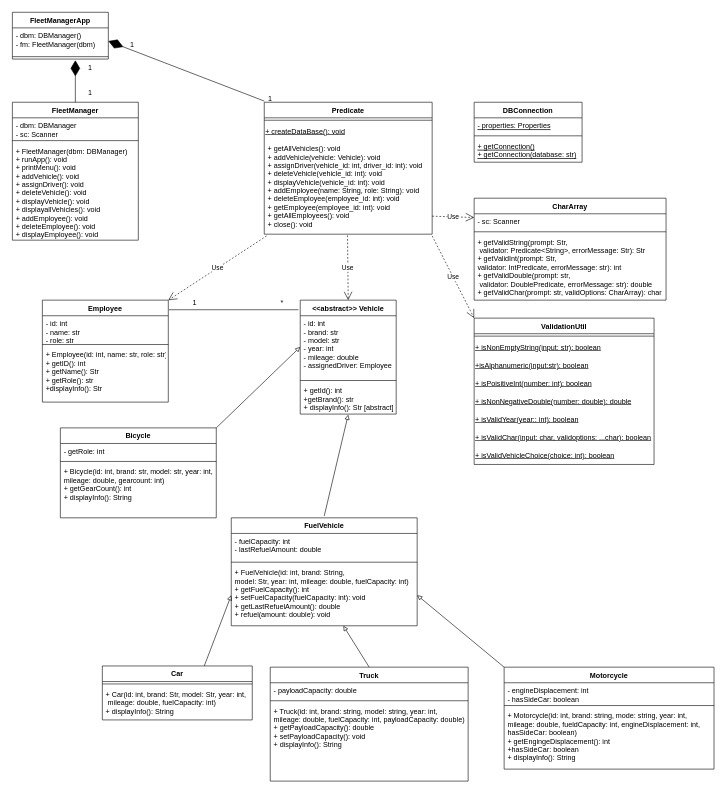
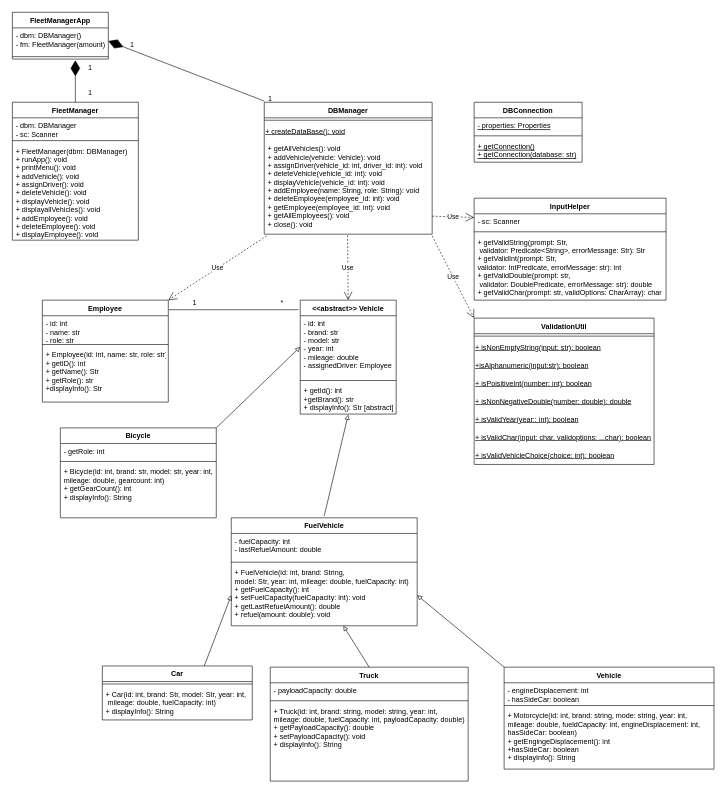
  <mxCell id="0" />
  <mxCell id="1" parent="0" />
- <mxCell id="2" value="CharArray" style="swimlane;fontStyle=1;align=center;verticalAlign=top;childLayout=stackLayout;horizontal=1;startSize=26;horizontalStack=0;resizeParent=1;resizeParentMax=0;resizeLast=0;collapsible=1;marginBottom=0;" vertex="1" parent="1"><mxGeometry x="790" y="330" width="320" height="170" as="geometry" /></mxCell>
+ <mxCell id="2" value="InputHelper" style="swimlane;fontStyle=1;align=center;verticalAlign=top;childLayout=stackLayout;horizontal=1;startSize=26;horizontalStack=0;resizeParent=1;resizeParentMax=0;resizeLast=0;collapsible=1;marginBottom=0;" vertex="1" parent="1"><mxGeometry x="790" y="330" width="320" height="170" as="geometry" /></mxCell>
  <mxCell id="3" value="- sc: Scanner" style="text;strokeColor=none;fillColor=none;align=left;verticalAlign=top;spacingLeft=4;spacingRight=4;overflow=hidden;rotatable=0;points=[[0,0.5],[1,0.5]];portConstraint=eastwest;" vertex="1" parent="2"><mxGeometry y="26" width="320" height="26" as="geometry" /></mxCell>
  <mxCell id="4" value="" style="line;strokeWidth=1;fillColor=none;align=left;verticalAlign=middle;spacingTop=-1;spacingLeft=3;spacingRight=3;rotatable=0;labelPosition=right;points=[];portConstraint=eastwest;" vertex="1" parent="2"><mxGeometry y="52" width="320" height="8" as="geometry" /></mxCell>
  <mxCell id="5" value="+ getValidString(prompt: Str,&#10; validator: Predicate&lt;String&gt;, errorMessage: Str): Str&#10;+ getValidInt(prompt: Str, &#10;validator: IntPredicate, errorMessage: str): int &#10;+ getValidDouble(prompt: str,&#10; validator: DoublePredicate, errorMessage: str): double&#10;+ getValidChar(prompt: str, validOptions: CharArray): char" style="text;strokeColor=none;fillColor=none;align=left;verticalAlign=top;spacingLeft=4;spacingRight=4;overflow=hidden;rotatable=0;points=[[0,0.5],[1,0.5]];portConstraint=eastwest;" vertex="1" parent="2"><mxGeometry y="60" width="320" height="110" as="geometry" /></mxCell>
- <mxCell id="6" value="Predicate" style="swimlane;fontStyle=1;align=center;verticalAlign=top;childLayout=stackLayout;horizontal=1;startSize=26;horizontalStack=0;resizeParent=1;resizeParentMax=0;resizeLast=0;collapsible=1;marginBottom=0;" vertex="1" parent="1"><mxGeometry x="440" y="170" width="280" height="220" as="geometry" /></mxCell>
+ <mxCell id="6" value="DBManager" style="swimlane;fontStyle=1;align=center;verticalAlign=top;childLayout=stackLayout;horizontal=1;startSize=26;horizontalStack=0;resizeParent=1;resizeParentMax=0;resizeLast=0;collapsible=1;marginBottom=0;" vertex="1" parent="1"><mxGeometry x="440" y="170" width="280" height="220" as="geometry" /></mxCell>
  <mxCell id="7" value="" style="line;strokeWidth=1;fillColor=none;align=left;verticalAlign=middle;spacingTop=-1;spacingLeft=3;spacingRight=3;rotatable=0;labelPosition=right;points=[];portConstraint=eastwest;" vertex="1" parent="6"><mxGeometry y="26" width="280" height="8" as="geometry" /></mxCell>
  <mxCell id="8" value="&lt;u&gt;+ createDataBase(): void&lt;/u&gt;" style="text;html=1;strokeColor=none;fillColor=none;align=left;verticalAlign=middle;whiteSpace=wrap;rounded=0;" vertex="1" parent="6"><mxGeometry y="34" width="280" height="30" as="geometry" /></mxCell>
  <mxCell id="9" value="+ getAllVehicles(): void&#10;+ addVehicle(vehicle: Vehicle): void&#10;+ assignDriver(vehicle_id: int, driver_id: int): void&#10;+ deleteVehicle(vehicle_id: int): void&#10;+ displayVehicle(vehicle_id: int): void&#10;+ addEmployee(name: String, role: String): void&#10;+ deleteEmployee(employee_id: int): void&#10;+ getEmployee(employee_id: int): void&#10;+ getAllEmployees(): void&#10;+ close(): void" style="text;strokeColor=none;fillColor=none;align=left;verticalAlign=top;spacingLeft=4;spacingRight=4;overflow=hidden;rotatable=0;points=[[0,0.5],[1,0.5]];portConstraint=eastwest;" vertex="1" parent="6"><mxGeometry y="64" width="280" height="156" as="geometry" /></mxCell>
  <mxCell id="10" value="FleetManager" style="swimlane;fontStyle=1;align=center;verticalAlign=top;childLayout=stackLayout;horizontal=1;startSize=26;horizontalStack=0;resizeParent=1;resizeParentMax=0;resizeLast=0;collapsible=1;marginBottom=0;" vertex="1" parent="1"><mxGeometry x="20" y="170" width="210" height="230" as="geometry" /></mxCell>
  <mxCell id="11" value="- dbm: DBManager&#10;- sc: Scanner" style="text;strokeColor=none;fillColor=none;align=left;verticalAlign=top;spacingLeft=4;spacingRight=4;overflow=hidden;rotatable=0;points=[[0,0.5],[1,0.5]];portConstraint=eastwest;" vertex="1" parent="10"><mxGeometry y="26" width="210" height="34" as="geometry" /></mxCell>
  <mxCell id="12" value="" style="line;strokeWidth=1;fillColor=none;align=left;verticalAlign=middle;spacingTop=-1;spacingLeft=3;spacingRight=3;rotatable=0;labelPosition=right;points=[];portConstraint=eastwest;" vertex="1" parent="10"><mxGeometry y="60" width="210" height="8" as="geometry" /></mxCell>
  <mxCell id="13" value="+ FleetManager(dbm: DBManager)&#10;+ runApp(): void&#10;+ printMenu(): void&#10;+ addVehicle(): void&#10;+ assignDriver(): void&#10;+ deleteVehicle(): void&#10;+ displayVehicle(): void&#10;+ displayallVehicles(): void&#10;+ addEmployee(): void&#10;+ deleteEmployee(): void&#10;+ displayEmployee(): void" style="text;strokeColor=none;fillColor=none;align=left;verticalAlign=top;spacingLeft=4;spacingRight=4;overflow=hidden;rotatable=0;points=[[0,0.5],[1,0.5]];portConstraint=eastwest;" vertex="1" parent="10"><mxGeometry y="68" width="210" height="162" as="geometry" /></mxCell>
  <mxCell id="14" value="FleetManagerApp" style="swimlane;fontStyle=1;align=center;verticalAlign=top;childLayout=stackLayout;horizontal=1;startSize=26;horizontalStack=0;resizeParent=1;resizeParentMax=0;resizeLast=0;collapsible=1;marginBottom=0;" vertex="1" parent="1"><mxGeometry x="20" y="20" width="160" height="78" as="geometry" /></mxCell>
- <mxCell id="15" value="- dbm: DBManager()&#10;- fm: FleetManager(dbm)" style="text;strokeColor=none;fillColor=none;align=left;verticalAlign=top;spacingLeft=4;spacingRight=4;overflow=hidden;rotatable=0;points=[[0,0.5],[1,0.5]];portConstraint=eastwest;" vertex="1" parent="14"><mxGeometry y="26" width="160" height="44" as="geometry" /></mxCell>
+ <mxCell id="15" value="- dbm: DBManager()&#10;- fm: FleetManager(amount)" style="text;strokeColor=none;fillColor=none;align=left;verticalAlign=top;spacingLeft=4;spacingRight=4;overflow=hidden;rotatable=0;points=[[0,0.5],[1,0.5]];portConstraint=eastwest;" vertex="1" parent="14"><mxGeometry y="26" width="160" height="44" as="geometry" /></mxCell>
  <mxCell id="16" value="" style="line;strokeWidth=1;fillColor=none;align=left;verticalAlign=middle;spacingTop=-1;spacingLeft=3;spacingRight=3;rotatable=0;labelPosition=right;points=[];portConstraint=eastwest;" vertex="1" parent="14"><mxGeometry y="70" width="160" height="8" as="geometry" /></mxCell>
  <mxCell id="17" value="" style="endArrow=diamondThin;endFill=1;endSize=24;html=1;rounded=0;exitX=0.5;exitY=0;exitDx=0;exitDy=0;" edge="1" parent="1" source="10"><mxGeometry width="160" relative="1" as="geometry"><mxPoint x="245" y="150" as="sourcePoint" /><mxPoint x="125" y="100" as="targetPoint" /></mxGeometry></mxCell>
  <mxCell id="18" value="1" style="text;html=1;strokeColor=none;fillColor=none;align=center;verticalAlign=middle;whiteSpace=wrap;rounded=0;" vertex="1" parent="1"><mxGeometry x="120" y="98" width="60" height="30" as="geometry" /></mxCell>
  <mxCell id="19" value="1" style="text;html=1;strokeColor=none;fillColor=none;align=center;verticalAlign=middle;whiteSpace=wrap;rounded=0;" vertex="1" parent="1"><mxGeometry x="120" y="140" width="60" height="30" as="geometry" /></mxCell>
  <mxCell id="20" value="" style="endArrow=diamondThin;endFill=1;endSize=24;html=1;rounded=0;exitX=0.5;exitY=0;exitDx=0;exitDy=0;entryX=1;entryY=0.5;entryDx=0;entryDy=0;" edge="1" parent="1" target="15"><mxGeometry width="160" relative="1" as="geometry"><mxPoint x="440" y="168" as="sourcePoint" /><mxPoint x="190" y="80" as="targetPoint" /></mxGeometry></mxCell>
  <mxCell id="21" value="1" style="text;html=1;strokeColor=none;fillColor=none;align=center;verticalAlign=middle;whiteSpace=wrap;rounded=0;" vertex="1" parent="1"><mxGeometry x="190" y="60" width="60" height="30" as="geometry" /></mxCell>
  <mxCell id="22" value="1" style="text;html=1;strokeColor=none;fillColor=none;align=center;verticalAlign=middle;whiteSpace=wrap;rounded=0;" vertex="1" parent="1"><mxGeometry x="420" y="150" width="60" height="30" as="geometry" /></mxCell>
  <mxCell id="23" value="DBConnection" style="swimlane;fontStyle=1;align=center;verticalAlign=top;childLayout=stackLayout;horizontal=1;startSize=26;horizontalStack=0;resizeParent=1;resizeParentMax=0;resizeLast=0;collapsible=1;marginBottom=0;" vertex="1" parent="1"><mxGeometry x="790" y="170" width="180" height="100" as="geometry" /></mxCell>
  <mxCell id="24" value="- properties: Properties" style="text;strokeColor=none;fillColor=none;align=left;verticalAlign=top;spacingLeft=4;spacingRight=4;overflow=hidden;rotatable=0;points=[[0,0.5],[1,0.5]];portConstraint=eastwest;fontStyle=4" vertex="1" parent="23"><mxGeometry y="26" width="180" height="26" as="geometry" /></mxCell>
  <mxCell id="25" value="" style="line;strokeWidth=1;fillColor=none;align=left;verticalAlign=middle;spacingTop=-1;spacingLeft=3;spacingRight=3;rotatable=0;labelPosition=right;points=[];portConstraint=eastwest;" vertex="1" parent="23"><mxGeometry y="52" width="180" height="8" as="geometry" /></mxCell>
  <mxCell id="26" value="+ getConnection()&#10;+ getConnection(database: str)" style="text;strokeColor=none;fillColor=none;align=left;verticalAlign=top;spacingLeft=4;spacingRight=4;overflow=hidden;rotatable=0;points=[[0,0.5],[1,0.5]];portConstraint=eastwest;fontStyle=4" vertex="1" parent="23"><mxGeometry y="60" width="180" height="40" as="geometry" /></mxCell>
  <mxCell id="27" value="Use" style="endArrow=open;endSize=12;dashed=1;html=1;rounded=0;exitX=1;exitY=0;exitDx=0;exitDy=0;" edge="1" parent="1"><mxGeometry width="160" relative="1" as="geometry"><mxPoint x="720" y="360" as="sourcePoint" /><mxPoint x="790" y="362.188" as="targetPoint" /></mxGeometry></mxCell>
  <mxCell id="28" value="ValidationUtil" style="swimlane;fontStyle=1;align=center;verticalAlign=top;childLayout=stackLayout;horizontal=1;startSize=26;horizontalStack=0;resizeParent=1;resizeParentMax=0;resizeLast=0;collapsible=1;marginBottom=0;" vertex="1" parent="1"><mxGeometry x="790" y="530" width="300" height="244" as="geometry" /></mxCell>
  <mxCell id="29" value="" style="line;strokeWidth=1;fillColor=none;align=left;verticalAlign=middle;spacingTop=-1;spacingLeft=3;spacingRight=3;rotatable=0;labelPosition=right;points=[];portConstraint=eastwest;" vertex="1" parent="28"><mxGeometry y="26" width="300" height="8" as="geometry" /></mxCell>
  <mxCell id="30" value="+ isNonEmptyString(input: str): boolean" style="text;html=1;strokeColor=none;fillColor=none;align=left;verticalAlign=middle;whiteSpace=wrap;rounded=0;fontStyle=4" vertex="1" parent="28"><mxGeometry y="34" width="300" height="30" as="geometry" /></mxCell>
  <mxCell id="31" value="+isAlphanumeric(input:str): boolean" style="text;html=1;strokeColor=none;fillColor=none;align=left;verticalAlign=middle;whiteSpace=wrap;rounded=0;fontStyle=4" vertex="1" parent="28"><mxGeometry y="64" width="300" height="30" as="geometry" /></mxCell>
  <mxCell id="32" value="+ isPoisitiveInt(number: int): boolean" style="text;html=1;strokeColor=none;fillColor=none;align=left;verticalAlign=middle;whiteSpace=wrap;rounded=0;fontStyle=4" vertex="1" parent="28"><mxGeometry y="94" width="300" height="30" as="geometry" /></mxCell>
  <mxCell id="33" value="+ isNonNegativeDouble(number: double): double" style="text;html=1;strokeColor=none;fillColor=none;align=left;verticalAlign=middle;whiteSpace=wrap;rounded=0;fontStyle=4" vertex="1" parent="28"><mxGeometry y="124" width="300" height="30" as="geometry" /></mxCell>
  <mxCell id="34" value="+ isValidYear(year:: int): boolean" style="text;html=1;strokeColor=none;fillColor=none;align=left;verticalAlign=middle;whiteSpace=wrap;rounded=0;fontStyle=4" vertex="1" parent="28"><mxGeometry y="154" width="300" height="30" as="geometry" /></mxCell>
  <mxCell id="35" value="+ isValidChar(input: char, validoptions: ...char): boolean" style="text;html=1;strokeColor=none;fillColor=none;align=left;verticalAlign=middle;whiteSpace=wrap;rounded=0;fontStyle=4" vertex="1" parent="28"><mxGeometry y="184" width="300" height="30" as="geometry" /></mxCell>
  <mxCell id="36" value="+ isValidVehicleChoice(choice: int): boolean" style="text;html=1;strokeColor=none;fillColor=none;align=left;verticalAlign=middle;whiteSpace=wrap;rounded=0;fontStyle=4" vertex="1" parent="28"><mxGeometry y="214" width="300" height="30" as="geometry" /></mxCell>
  <mxCell id="37" value="Use" style="endArrow=open;endSize=12;dashed=1;html=1;rounded=0;exitX=1;exitY=1.019;exitDx=0;exitDy=0;exitPerimeter=0;entryX=0;entryY=0;entryDx=0;entryDy=0;" edge="1" parent="1" source="9" target="28"><mxGeometry width="160" relative="1" as="geometry"><mxPoint x="690" y="440" as="sourcePoint" /><mxPoint x="760" y="442.188" as="targetPoint" /></mxGeometry></mxCell>
  <mxCell id="38" value="&lt;&lt;abstract&gt;&gt; Vehicle" style="swimlane;fontStyle=1;align=center;verticalAlign=top;childLayout=stackLayout;horizontal=1;startSize=26;horizontalStack=0;resizeParent=1;resizeParentMax=0;resizeLast=0;collapsible=1;marginBottom=0;" vertex="1" parent="1"><mxGeometry x="500" y="500" width="160" height="190" as="geometry" /></mxCell>
  <mxCell id="39" value="- id: int&#10;- brand: str&#10;- model: str&#10;- year: int&#10;- mileage: double&#10;- assignedDriver: Employee" style="text;strokeColor=none;fillColor=none;align=left;verticalAlign=top;spacingLeft=4;spacingRight=4;overflow=hidden;rotatable=0;points=[[0,0.5],[1,0.5]];portConstraint=eastwest;" vertex="1" parent="38"><mxGeometry y="26" width="160" height="104" as="geometry" /></mxCell>
  <mxCell id="40" value="" style="line;strokeWidth=1;fillColor=none;align=left;verticalAlign=middle;spacingTop=-1;spacingLeft=3;spacingRight=3;rotatable=0;labelPosition=right;points=[];portConstraint=eastwest;" vertex="1" parent="38"><mxGeometry y="130" width="160" height="8" as="geometry" /></mxCell>
  <mxCell id="41" value="+ getId(): int&#10;+getBrand(): str&#10;+ displayInfo(): Str [abstract]" style="text;strokeColor=none;fillColor=none;align=left;verticalAlign=top;spacingLeft=4;spacingRight=4;overflow=hidden;rotatable=0;points=[[0,0.5],[1,0.5]];portConstraint=eastwest;" vertex="1" parent="38"><mxGeometry y="138" width="160" height="52" as="geometry" /></mxCell>
- <mxCell id="42" value="Motorcycle" style="swimlane;fontStyle=1;align=center;verticalAlign=top;childLayout=stackLayout;horizontal=1;startSize=26;horizontalStack=0;resizeParent=1;resizeParentMax=0;resizeLast=0;collapsible=1;marginBottom=0;" vertex="1" parent="1"><mxGeometry x="840" y="1112" width="350" height="170" as="geometry" /></mxCell>
+ <mxCell id="42" value="Vehicle" style="swimlane;fontStyle=1;align=center;verticalAlign=top;childLayout=stackLayout;horizontal=1;startSize=26;horizontalStack=0;resizeParent=1;resizeParentMax=0;resizeLast=0;collapsible=1;marginBottom=0;" vertex="1" parent="1"><mxGeometry x="840" y="1112" width="350" height="170" as="geometry" /></mxCell>
  <mxCell id="43" value="- engineDisplacement: int&#10;- hasSideCar: boolean&#10;" style="text;strokeColor=none;fillColor=none;align=left;verticalAlign=top;spacingLeft=4;spacingRight=4;overflow=hidden;rotatable=0;points=[[0,0.5],[1,0.5]];portConstraint=eastwest;" vertex="1" parent="42"><mxGeometry y="26" width="350" height="34" as="geometry" /></mxCell>
  <mxCell id="44" value="" style="line;strokeWidth=1;fillColor=none;align=left;verticalAlign=middle;spacingTop=-1;spacingLeft=3;spacingRight=3;rotatable=0;labelPosition=right;points=[];portConstraint=eastwest;" vertex="1" parent="42"><mxGeometry y="60" width="350" height="8" as="geometry" /></mxCell>
  <mxCell id="45" value="+ Motorcycle(id: int, brand: string, mode: string, year: int,&#10;mileage: double, fueldCapacity: int, engineDisplacement: int,&#10;hasSideCar: boolean)&#10;+ getEngingeDisplacement(): int&#10;+hasSideCar: boolean&#10;+ displayInfo(): String" style="text;strokeColor=none;fillColor=none;align=left;verticalAlign=top;spacingLeft=4;spacingRight=4;overflow=hidden;rotatable=0;points=[[0,0.5],[1,0.5]];portConstraint=eastwest;" vertex="1" parent="42"><mxGeometry y="68" width="350" height="102" as="geometry" /></mxCell>
  <mxCell id="46" value="Truck" style="swimlane;fontStyle=1;align=center;verticalAlign=top;childLayout=stackLayout;horizontal=1;startSize=26;horizontalStack=0;resizeParent=1;resizeParentMax=0;resizeLast=0;collapsible=1;marginBottom=0;" vertex="1" parent="1"><mxGeometry x="450" y="1112" width="330" height="190" as="geometry" /></mxCell>
  <mxCell id="47" value="- payloadCapacity: double" style="text;strokeColor=none;fillColor=none;align=left;verticalAlign=top;spacingLeft=4;spacingRight=4;overflow=hidden;rotatable=0;points=[[0,0.5],[1,0.5]];portConstraint=eastwest;" vertex="1" parent="46"><mxGeometry y="26" width="330" height="26" as="geometry" /></mxCell>
  <mxCell id="48" value="" style="line;strokeWidth=1;fillColor=none;align=left;verticalAlign=middle;spacingTop=-1;spacingLeft=3;spacingRight=3;rotatable=0;labelPosition=right;points=[];portConstraint=eastwest;" vertex="1" parent="46"><mxGeometry y="52" width="330" height="8" as="geometry" /></mxCell>
  <mxCell id="49" value="+ Truck(id: int, brand: string, model: string, year: int,&#10;mileage: double, fuelCapacity: int, payloadCapacity: double)&#10;+ getPayloadCapacity(): double&#10;+ setPayloadCapacity(): void&#10;+ displayInfo(): String" style="text;strokeColor=none;fillColor=none;align=left;verticalAlign=top;spacingLeft=4;spacingRight=4;overflow=hidden;rotatable=0;points=[[0,0.5],[1,0.5]];portConstraint=eastwest;" vertex="1" parent="46"><mxGeometry y="60" width="330" height="130" as="geometry" /></mxCell>
  <mxCell id="50" value="Bicycle" style="swimlane;fontStyle=1;align=center;verticalAlign=top;childLayout=stackLayout;horizontal=1;startSize=26;horizontalStack=0;resizeParent=1;resizeParentMax=0;resizeLast=0;collapsible=1;marginBottom=0;" vertex="1" parent="1"><mxGeometry x="100" y="713" width="260" height="150" as="geometry" /></mxCell>
  <mxCell id="51" value="- getRole: int" style="text;strokeColor=none;fillColor=none;align=left;verticalAlign=top;spacingLeft=4;spacingRight=4;overflow=hidden;rotatable=0;points=[[0,0.5],[1,0.5]];portConstraint=eastwest;" vertex="1" parent="50"><mxGeometry y="26" width="260" height="26" as="geometry" /></mxCell>
  <mxCell id="52" value="" style="line;strokeWidth=1;fillColor=none;align=left;verticalAlign=middle;spacingTop=-1;spacingLeft=3;spacingRight=3;rotatable=0;labelPosition=right;points=[];portConstraint=eastwest;" vertex="1" parent="50"><mxGeometry y="52" width="260" height="8" as="geometry" /></mxCell>
  <mxCell id="53" value="+ Bicycle(id: int, brand: str, model: str, year: int,&#10;mileage: double, gearcount: int)&#10;+ getGearCount(): int&#10;+ displayInfo(): String" style="text;strokeColor=none;fillColor=none;align=left;verticalAlign=top;spacingLeft=4;spacingRight=4;overflow=hidden;rotatable=0;points=[[0,0.5],[1,0.5]];portConstraint=eastwest;" vertex="1" parent="50"><mxGeometry y="60" width="260" height="90" as="geometry" /></mxCell>
  <mxCell id="54" value="Car" style="swimlane;fontStyle=1;align=center;verticalAlign=top;childLayout=stackLayout;horizontal=1;startSize=26;horizontalStack=0;resizeParent=1;resizeParentMax=0;resizeLast=0;collapsible=1;marginBottom=0;" vertex="1" parent="1"><mxGeometry x="170" y="1110" width="250" height="90" as="geometry" /></mxCell>
  <mxCell id="55" value="" style="line;strokeWidth=1;fillColor=none;align=left;verticalAlign=middle;spacingTop=-1;spacingLeft=3;spacingRight=3;rotatable=0;labelPosition=right;points=[];portConstraint=eastwest;" vertex="1" parent="54"><mxGeometry y="26" width="250" height="8" as="geometry" /></mxCell>
  <mxCell id="56" value="+ Car(id: int, brand: Str, model: Str, year: int,&#10; mileage: double, fuelCapacity: int)&#10;+ displayInfo(): String" style="text;strokeColor=none;fillColor=none;align=left;verticalAlign=top;spacingLeft=4;spacingRight=4;overflow=hidden;rotatable=0;points=[[0,0.5],[1,0.5]];portConstraint=eastwest;" vertex="1" parent="54"><mxGeometry y="34" width="250" height="56" as="geometry" /></mxCell>
  <mxCell id="57" value="FuelVehicle" style="swimlane;fontStyle=1;align=center;verticalAlign=top;childLayout=stackLayout;horizontal=1;startSize=26;horizontalStack=0;resizeParent=1;resizeParentMax=0;resizeLast=0;collapsible=1;marginBottom=0;" vertex="1" parent="1"><mxGeometry x="385" y="863" width="310" height="180" as="geometry" /></mxCell>
  <mxCell id="58" value="- fuelCapacity: int&#10;- lastRefuelAmount: double" style="text;strokeColor=none;fillColor=none;align=left;verticalAlign=top;spacingLeft=4;spacingRight=4;overflow=hidden;rotatable=0;points=[[0,0.5],[1,0.5]];portConstraint=eastwest;" vertex="1" parent="57"><mxGeometry y="26" width="310" height="44" as="geometry" /></mxCell>
  <mxCell id="59" value="" style="line;strokeWidth=1;fillColor=none;align=left;verticalAlign=middle;spacingTop=-1;spacingLeft=3;spacingRight=3;rotatable=0;labelPosition=right;points=[];portConstraint=eastwest;" vertex="1" parent="57"><mxGeometry y="70" width="310" height="8" as="geometry" /></mxCell>
  <mxCell id="60" value="+ FuelVehicle(id: int, brand: String, &#10;model: Str, year: int, mileage: double, fuelCapacity: int)&#10;+ getFuelCapacity(): int&#10;+ setFuelCapacity(fuelCapacity: int): void&#10;+ getLastRefuelAmount(): double&#10;+ refuel(amount: double): void" style="text;strokeColor=none;fillColor=none;align=left;verticalAlign=top;spacingLeft=4;spacingRight=4;overflow=hidden;rotatable=0;points=[[0,0.5],[1,0.5]];portConstraint=eastwest;" vertex="1" parent="57"><mxGeometry y="78" width="310" height="102" as="geometry" /></mxCell>
  <mxCell id="61" value="" style="endArrow=block;html=1;rounded=0;entryX=0.5;entryY=1.019;entryDx=0;entryDy=0;entryPerimeter=0;endFill=0;" edge="1" parent="1" target="41"><mxGeometry width="50" height="50" relative="1" as="geometry"><mxPoint x="540" y="860" as="sourcePoint" /><mxPoint x="600" y="790" as="targetPoint" /></mxGeometry></mxCell>
  <mxCell id="62" value="" style="endArrow=block;html=1;rounded=0;entryX=0;entryY=0.5;entryDx=0;entryDy=0;endFill=0;" edge="1" parent="1" target="60"><mxGeometry width="50" height="50" relative="1" as="geometry"><mxPoint x="340" y="1110" as="sourcePoint" /><mxPoint x="340" y="1040.988" as="targetPoint" /></mxGeometry></mxCell>
  <mxCell id="63" value="" style="endArrow=block;html=1;rounded=0;endFill=0;exitX=0.5;exitY=0;exitDx=0;exitDy=0;" edge="1" parent="1" source="46" target="60"><mxGeometry width="50" height="50" relative="1" as="geometry"><mxPoint x="560" y="880" as="sourcePoint" /><mxPoint x="560" y="810.988" as="targetPoint" /></mxGeometry></mxCell>
  <mxCell id="64" value="" style="endArrow=block;html=1;rounded=0;entryX=1;entryY=0.5;entryDx=0;entryDy=0;endFill=0;exitX=0;exitY=0;exitDx=0;exitDy=0;" edge="1" parent="1" source="42" target="60"><mxGeometry width="50" height="50" relative="1" as="geometry"><mxPoint x="570" y="890" as="sourcePoint" /><mxPoint x="570" y="820.988" as="targetPoint" /></mxGeometry></mxCell>
  <mxCell id="65" value="" style="endArrow=block;html=1;rounded=0;entryX=0;entryY=0.5;entryDx=0;entryDy=0;endFill=0;exitX=1;exitY=0;exitDx=0;exitDy=0;" edge="1" parent="1" source="50" target="39"><mxGeometry width="50" height="50" relative="1" as="geometry"><mxPoint x="580" y="900" as="sourcePoint" /><mxPoint x="580" y="830.988" as="targetPoint" /></mxGeometry></mxCell>
  <mxCell id="66" value="Use" style="endArrow=open;endSize=12;dashed=1;html=1;rounded=0;entryX=0.5;entryY=0;entryDx=0;entryDy=0;exitX=0.496;exitY=1.013;exitDx=0;exitDy=0;exitPerimeter=0;" edge="1" parent="1" source="9" target="38"><mxGeometry width="160" relative="1" as="geometry"><mxPoint x="613" y="413.36" as="sourcePoint" /><mxPoint x="610" y="475" as="targetPoint" /></mxGeometry></mxCell>
  <mxCell id="67" value="Employee" style="swimlane;fontStyle=1;align=center;verticalAlign=top;childLayout=stackLayout;horizontal=1;startSize=26;horizontalStack=0;resizeParent=1;resizeParentMax=0;resizeLast=0;collapsible=1;marginBottom=0;" vertex="1" parent="1"><mxGeometry x="70" y="500" width="210" height="170" as="geometry" /></mxCell>
  <mxCell id="68" value="- id: int&#10;- name: str&#10;- role: str" style="text;strokeColor=none;fillColor=none;align=left;verticalAlign=top;spacingLeft=4;spacingRight=4;overflow=hidden;rotatable=0;points=[[0,0.5],[1,0.5]];portConstraint=eastwest;" vertex="1" parent="67"><mxGeometry y="26" width="210" height="44" as="geometry" /></mxCell>
  <mxCell id="69" value="" style="line;strokeWidth=1;fillColor=none;align=left;verticalAlign=middle;spacingTop=-1;spacingLeft=3;spacingRight=3;rotatable=0;labelPosition=right;points=[];portConstraint=eastwest;" vertex="1" parent="67"><mxGeometry y="70" width="210" height="8" as="geometry" /></mxCell>
  <mxCell id="70" value="+ Employee(id: int, name: str, role: str)&#10;+ getID(): int&#10;+ getName(): Str&#10;+ getRole(): str&#10;+displayInfo(): Str" style="text;strokeColor=none;fillColor=none;align=left;verticalAlign=top;spacingLeft=4;spacingRight=4;overflow=hidden;rotatable=0;points=[[0,0.5],[1,0.5]];portConstraint=eastwest;" vertex="1" parent="67"><mxGeometry y="78" width="210" height="92" as="geometry" /></mxCell>
  <mxCell id="71" value="Use" style="endArrow=open;endSize=12;dashed=1;html=1;rounded=0;entryX=1;entryY=0;entryDx=0;entryDy=0;exitX=0.014;exitY=1.019;exitDx=0;exitDy=0;exitPerimeter=0;" edge="1" parent="1" source="9" target="67"><mxGeometry width="160" relative="1" as="geometry"><mxPoint x="588.88" y="402.028" as="sourcePoint" /><mxPoint x="590" y="510" as="targetPoint" /></mxGeometry></mxCell>
  <mxCell id="72" value="" style="endArrow=none;html=1;rounded=0;exitX=1.005;exitY=0.094;exitDx=0;exitDy=0;exitPerimeter=0;entryX=-0.019;entryY=0.084;entryDx=0;entryDy=0;entryPerimeter=0;" edge="1" parent="1" source="67" target="38"><mxGeometry width="50" height="50" relative="1" as="geometry"><mxPoint x="390" y="440" as="sourcePoint" /><mxPoint x="440" y="390" as="targetPoint" /></mxGeometry></mxCell>
  <mxCell id="73" value="*" style="text;html=1;strokeColor=none;fillColor=none;align=center;verticalAlign=middle;whiteSpace=wrap;rounded=0;" vertex="1" parent="1"><mxGeometry x="440" y="490" width="60" height="30" as="geometry" /></mxCell>
  <mxCell id="74" value="1" style="text;html=1;strokeColor=none;fillColor=none;align=center;verticalAlign=middle;whiteSpace=wrap;rounded=0;" vertex="1" parent="1"><mxGeometry x="294" y="490" width="60" height="30" as="geometry" /></mxCell>
